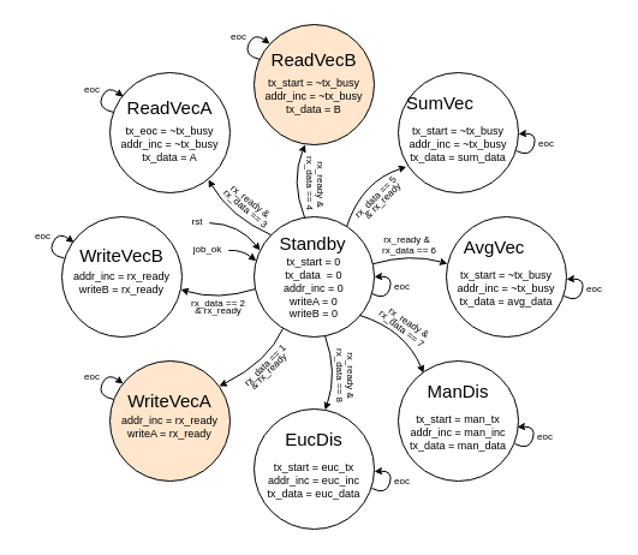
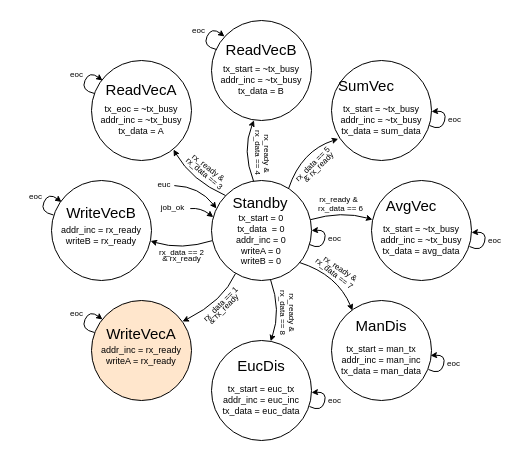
  <mxCell id="0" />
  <mxCell id="1" parent="0" />
  <mxCell id="2" value="tx_start = 0&lt;br style=&quot;font-size: 9px;&quot;&gt;tx_data&amp;nbsp; = 0&lt;br style=&quot;font-size: 9px;&quot;&gt;addr_inc = 0&lt;br style=&quot;font-size: 9px;&quot;&gt;writeA = 0&lt;br style=&quot;font-size: 9px;&quot;&gt;writeB = 0&lt;br style=&quot;font-size: 9px;&quot;&gt;&amp;nbsp;" style="ellipse;whiteSpace=wrap;html=1;aspect=fixed;fontSize=9;verticalAlign=bottom;" parent="1" vertex="1"><mxGeometry x="211" y="180" width="100" height="100" as="geometry" /></mxCell>
  <mxCell id="3" value="&lt;br style=&quot;font-size: 9px;&quot;&gt;addr_inc = rx_ready&lt;br style=&quot;font-size: 9px;&quot;&gt;writeA = rx_ready" style="ellipse;whiteSpace=wrap;html=1;aspect=fixed;fontSize=9;verticalAlign=middle;fillColor=#ffe6cc;" parent="1" vertex="1"><mxGeometry x="91" y="300" width="100" height="100" as="geometry" /></mxCell>
  <mxCell id="4" value="&lt;br style=&quot;font-size: 9px;&quot;&gt;addr_inc = rx_ready&lt;br style=&quot;font-size: 9px;&quot;&gt;writeB = rx_ready" style="ellipse;whiteSpace=wrap;html=1;aspect=fixed;fontSize=9;verticalAlign=middle;" parent="1" vertex="1"><mxGeometry x="51" y="180" width="100" height="100" as="geometry" /></mxCell>
  <mxCell id="5" value="tx_eoc = ~tx_busy&lt;br style=&quot;font-size: 9px;&quot;&gt;addr_inc = ~tx_busy&lt;br style=&quot;font-size: 9px;&quot;&gt;tx_data = A&lt;br style=&quot;font-size: 9px;&quot;&gt;&lt;br style=&quot;font-size: 9px;&quot;&gt;&amp;nbsp;" style="ellipse;whiteSpace=wrap;html=1;aspect=fixed;fontSize=9;verticalAlign=bottom;" parent="1" vertex="1"><mxGeometry x="91" y="60" width="100" height="100" as="geometry" /></mxCell>
- <mxCell id="6" value="tx_start = ~tx_busy&lt;br style=&quot;font-size: 9px;&quot;&gt;addr_inc = ~tx_busy&lt;br style=&quot;font-size: 9px;&quot;&gt;tx_data = B&lt;br style=&quot;font-size: 9px;&quot;&gt;&lt;br style=&quot;font-size: 9px;&quot;&gt;&amp;nbsp;" style="ellipse;whiteSpace=wrap;html=1;aspect=fixed;fontSize=9;verticalAlign=bottom;fillColor=#ffe6cc;" parent="1" vertex="1"><mxGeometry x="211" y="20" width="100" height="100" as="geometry" /></mxCell>
+ <mxCell id="6" value="tx_start = ~tx_busy&lt;br style=&quot;font-size: 9px;&quot;&gt;addr_inc = ~tx_busy&lt;br style=&quot;font-size: 9px;&quot;&gt;tx_data = B&lt;br style=&quot;font-size: 9px;&quot;&gt;&lt;br style=&quot;font-size: 9px;&quot;&gt;&amp;nbsp;" style="ellipse;whiteSpace=wrap;html=1;aspect=fixed;fontSize=9;verticalAlign=bottom;" parent="1" vertex="1"><mxGeometry x="211" y="20" width="100" height="100" as="geometry" /></mxCell>
  <mxCell id="7" value="tx_start = ~tx_busy&lt;br style=&quot;font-size: 9px;&quot;&gt;addr_inc = ~tx_busy&lt;br style=&quot;font-size: 9px;&quot;&gt;tx_data = sum_data&lt;br style=&quot;font-size: 9px;&quot;&gt;&lt;br style=&quot;font-size: 9px;&quot;&gt;&amp;nbsp;" style="ellipse;whiteSpace=wrap;html=1;aspect=fixed;fontSize=9;verticalAlign=bottom;" parent="1" vertex="1"><mxGeometry x="331" y="60" width="100" height="100" as="geometry" /></mxCell>
  <mxCell id="8" value="tx_start = ~tx_busy&lt;br style=&quot;font-size: 9px;&quot;&gt;addr_inc = ~tx_busy&lt;br style=&quot;font-size: 9px;&quot;&gt;tx_data = avg_data&lt;br style=&quot;font-size: 9px;&quot;&gt;&lt;br style=&quot;font-size: 9px;&quot;&gt;&amp;nbsp;" style="ellipse;whiteSpace=wrap;html=1;aspect=fixed;fontSize=9;verticalAlign=bottom;" parent="1" vertex="1"><mxGeometry x="371" y="180" width="100" height="100" as="geometry" /></mxCell>
  <mxCell id="9" value="tx_start = man_tx&lt;br style=&quot;font-size: 9px;&quot;&gt;addr_inc = man_inc&lt;br style=&quot;font-size: 9px;&quot;&gt;tx_data = man_data&lt;br&gt;&amp;nbsp;&lt;br&gt;&amp;nbsp;" style="ellipse;whiteSpace=wrap;html=1;aspect=fixed;fontSize=9;verticalAlign=bottom;" parent="1" vertex="1"><mxGeometry x="331" y="300" width="100" height="100" as="geometry" /></mxCell>
  <mxCell id="10" value="tx_start = euc_tx&lt;br style=&quot;font-size: 9px;&quot;&gt;addr_inc = euc_inc&lt;br style=&quot;font-size: 9px;&quot;&gt;tx_data = euc_data&lt;br style=&quot;font-size: 9px;&quot;&gt;&lt;br style=&quot;font-size: 9px;&quot;&gt;&amp;nbsp;" style="ellipse;whiteSpace=wrap;html=1;aspect=fixed;fontSize=9;verticalAlign=bottom;" parent="1" vertex="1"><mxGeometry x="211" y="340" width="100" height="100" as="geometry" /></mxCell>
  <mxCell id="11" value="WriteVecA" style="text;html=1;strokeColor=none;fillColor=none;align=center;verticalAlign=middle;whiteSpace=wrap;rounded=0;fontSize=15;" parent="1" vertex="1"><mxGeometry x="111" y="318" width="60" height="30" as="geometry" /></mxCell>
  <mxCell id="12" value="WriteVecB" style="text;html=1;strokeColor=none;fillColor=none;align=center;verticalAlign=middle;whiteSpace=wrap;rounded=0;fontSize=15;" parent="1" vertex="1"><mxGeometry x="71" y="197" width="60" height="30" as="geometry" /></mxCell>
  <mxCell id="13" value="ReadVecA" style="text;html=1;strokeColor=none;fillColor=none;align=center;verticalAlign=middle;whiteSpace=wrap;rounded=0;fontSize=15;" parent="1" vertex="1"><mxGeometry x="111" y="74" width="60" height="30" as="geometry" /></mxCell>
  <mxCell id="14" value="ReadVecB" style="text;html=1;strokeColor=none;fillColor=none;align=center;verticalAlign=middle;whiteSpace=wrap;rounded=0;fontSize=15;" parent="1" vertex="1"><mxGeometry x="231" y="34" width="60" height="30" as="geometry" /></mxCell>
  <mxCell id="15" value="SumVec" style="text;html=1;strokeColor=none;fillColor=none;align=center;verticalAlign=middle;whiteSpace=wrap;rounded=0;fontSize=15;" parent="1" vertex="1"><mxGeometry x="336" y="70" width="60" height="30" as="geometry" /></mxCell>
  <mxCell id="16" value="AvgVec" style="text;html=1;strokeColor=none;fillColor=none;align=center;verticalAlign=middle;whiteSpace=wrap;rounded=0;fontSize=15;" parent="1" vertex="1"><mxGeometry x="381" y="190" width="60" height="30" as="geometry" /></mxCell>
  <mxCell id="17" value="EucDis" style="text;html=1;strokeColor=none;fillColor=none;align=center;verticalAlign=middle;whiteSpace=wrap;rounded=0;fontSize=15;" parent="1" vertex="1"><mxGeometry x="231" y="350" width="60" height="30" as="geometry" /></mxCell>
  <mxCell id="18" value="ManDis" style="text;html=1;strokeColor=none;fillColor=none;align=center;verticalAlign=middle;whiteSpace=wrap;rounded=0;fontSize=15;" parent="1" vertex="1"><mxGeometry x="351" y="310" width="60" height="30" as="geometry" /></mxCell>
  <mxCell id="19" value="" style="endArrow=classic;html=1;curved=1;entryX=0.049;entryY=0.28;entryDx=0;entryDy=0;entryPerimeter=0;endSize=4;startSize=4;exitX=0.991;exitY=0.554;exitDx=0;exitDy=0;exitPerimeter=0;" parent="1" source="20" target="2" edge="1"><mxGeometry width="50" height="50" relative="1" as="geometry"><mxPoint x="190" y="194" as="sourcePoint" /><mxPoint x="231" y="220" as="targetPoint" /><Array as="points"><mxPoint x="199" y="186" /></Array></mxGeometry></mxCell>
- <mxCell id="20" value="rst" style="text;html=1;strokeColor=none;fillColor=none;align=center;verticalAlign=middle;whiteSpace=wrap;rounded=0;fontSize=8;" parent="1" vertex="1"><mxGeometry x="154" y="174" width="20" height="20" as="geometry" /></mxCell>
+ <mxCell id="20" value="euc" style="text;html=1;strokeColor=none;fillColor=none;align=center;verticalAlign=middle;whiteSpace=wrap;rounded=0;fontSize=8;" parent="1" vertex="1"><mxGeometry x="154" y="174" width="20" height="20" as="geometry" /></mxCell>
  <mxCell id="21" value="" style="endArrow=classic;html=1;startSize=4;endSize=4;curved=1;entryX=0.99;entryY=0.605;entryDx=0;entryDy=0;entryPerimeter=0;exitX=0.006;exitY=0.602;exitDx=0;exitDy=0;exitPerimeter=0;" parent="1" source="2" target="4" edge="1"><mxGeometry width="50" height="50" relative="1" as="geometry"><mxPoint x="159.8" y="229.2" as="sourcePoint" /><mxPoint x="221.9" y="229.1" as="targetPoint" /><Array as="points"><mxPoint x="181" y="250" /></Array></mxGeometry></mxCell>
  <mxCell id="22" value="" style="endArrow=classic;html=1;startSize=4;endSize=4;curved=1;entryX=0.009;entryY=0.391;entryDx=0;entryDy=0;entryPerimeter=0;exitX=0.988;exitY=0.392;exitDx=0;exitDy=0;exitPerimeter=0;" parent="1" edge="1"><mxGeometry width="50" height="50" relative="1" as="geometry"><mxPoint x="309.9" y="219.2" as="sourcePoint" /><mxPoint x="372" y="219.1" as="targetPoint" /><Array as="points"><mxPoint x="341.1" y="210" /></Array></mxGeometry></mxCell>
  <mxCell id="23" value="" style="endArrow=classic;html=1;startSize=4;endSize=4;curved=1;" parent="1" edge="1"><mxGeometry width="50" height="50" relative="1" as="geometry"><mxPoint x="225" y="195" as="sourcePoint" /><mxPoint x="173" y="149" as="targetPoint" /><Array as="points"><mxPoint x="191" y="180" /></Array></mxGeometry></mxCell>
  <mxCell id="24" value="" style="endArrow=classic;html=1;startSize=4;endSize=4;curved=1;" parent="1" edge="1"><mxGeometry width="50" height="50" relative="1" as="geometry"><mxPoint x="299" y="262" as="sourcePoint" /><mxPoint x="352" y="310" as="targetPoint" /><Array as="points"><mxPoint x="337" y="274" /></Array></mxGeometry></mxCell>
  <mxCell id="25" value="" style="endArrow=classic;html=1;startSize=4;endSize=4;curved=1;exitX=0.421;exitY=0.008;exitDx=0;exitDy=0;exitPerimeter=0;entryX=0.425;entryY=0.998;entryDx=0;entryDy=0;entryPerimeter=0;" parent="1" source="2" target="6" edge="1"><mxGeometry width="50" height="50" relative="1" as="geometry"><mxPoint x="253" y="180" as="sourcePoint" /><mxPoint x="254" y="120" as="targetPoint" /><Array as="points"><mxPoint x="241" y="150" /></Array></mxGeometry></mxCell>
  <mxCell id="26" value="" style="endArrow=classic;html=1;startSize=4;endSize=4;curved=1;entryX=0.591;entryY=0.008;entryDx=0;entryDy=0;entryPerimeter=0;" parent="1" edge="1"><mxGeometry width="50" height="50" relative="1" as="geometry"><mxPoint x="270" y="279" as="sourcePoint" /><mxPoint x="270.1" y="340.8" as="targetPoint" /><Array as="points"><mxPoint x="281" y="310" /></Array></mxGeometry></mxCell>
  <mxCell id="27" value="" style="endArrow=classic;html=1;startSize=4;endSize=4;curved=1;entryX=0.068;entryY=0.784;entryDx=0;entryDy=0;entryPerimeter=0;exitX=0.772;exitY=0.077;exitDx=0;exitDy=0;exitPerimeter=0;" parent="1" source="2" target="7" edge="1"><mxGeometry width="50" height="50" relative="1" as="geometry"><mxPoint x="261" y="230" as="sourcePoint" /><mxPoint x="311" y="180" as="targetPoint" /><Array as="points"><mxPoint x="301" y="150" /></Array></mxGeometry></mxCell>
  <mxCell id="28" value="Standby" style="text;html=1;strokeColor=none;fillColor=none;align=center;verticalAlign=middle;whiteSpace=wrap;rounded=0;fontSize=15;" parent="1" vertex="1"><mxGeometry x="230" y="187" width="60" height="30" as="geometry" /></mxCell>
  <mxCell id="29" value="" style="endArrow=classic;html=1;startSize=4;endSize=4;curved=1;" parent="1" edge="1"><mxGeometry width="50" height="50" relative="1" as="geometry"><mxPoint x="235" y="273" as="sourcePoint" /><mxPoint x="182" y="321" as="targetPoint" /><Array as="points"><mxPoint x="222.8" y="300.6" /></Array></mxGeometry></mxCell>
  <mxCell id="30" value="rx_data == 2" style="text;html=1;align=center;verticalAlign=middle;resizable=0;points=[];autosize=1;strokeColor=none;fillColor=none;fontSize=8;" parent="1" vertex="1"><mxGeometry x="151" y="242" width="60" height="20" as="geometry" /></mxCell>
  <mxCell id="31" value="rx_data == 1" style="text;html=1;align=center;verticalAlign=middle;resizable=0;points=[];autosize=1;strokeColor=none;fillColor=none;fontSize=8;rotation=-45;" parent="1" vertex="1"><mxGeometry x="190" y="294" width="60" height="20" as="geometry" /></mxCell>
  <mxCell id="32" value="rx_data == 3" style="text;html=1;align=center;verticalAlign=middle;resizable=0;points=[];autosize=1;strokeColor=none;fillColor=none;fontSize=8;rotation=40;" parent="1" vertex="1"><mxGeometry x="174" y="163" width="60" height="20" as="geometry" /></mxCell>
  <mxCell id="33" value="" style="endArrow=classic;html=1;curved=1;endSize=4;startSize=4;exitX=0.991;exitY=0.554;exitDx=0;exitDy=0;exitPerimeter=0;entryX=0.018;entryY=0.366;entryDx=0;entryDy=0;entryPerimeter=0;" parent="1" source="34" target="2" edge="1"><mxGeometry width="50" height="50" relative="1" as="geometry"><mxPoint x="185.1" y="214" as="sourcePoint" /><mxPoint x="212" y="217" as="targetPoint" /><Array as="points"><mxPoint x="200" y="207" /></Array></mxGeometry></mxCell>
  <mxCell id="34" value="job_ok" style="text;html=1;strokeColor=none;fillColor=none;align=center;verticalAlign=middle;whiteSpace=wrap;rounded=0;fontSize=8;" parent="1" vertex="1"><mxGeometry x="155" y="197" width="35.1" height="20" as="geometry" /></mxCell>
  <mxCell id="35" value="rx_data == 4" style="text;html=1;align=center;verticalAlign=middle;resizable=0;points=[];autosize=1;strokeColor=none;fillColor=none;fontSize=8;rotation=90;" parent="1" vertex="1"><mxGeometry x="228" y="142" width="60" height="20" as="geometry" /></mxCell>
  <mxCell id="36" value="rx_data == 5" style="text;html=1;align=center;verticalAlign=middle;resizable=0;points=[];autosize=1;strokeColor=none;fillColor=none;fontSize=8;rotation=-45;" parent="1" vertex="1"><mxGeometry x="282" y="154" width="60" height="20" as="geometry" /></mxCell>
  <mxCell id="37" value="rx_data == 6" style="text;html=1;align=center;verticalAlign=middle;resizable=0;points=[];autosize=1;strokeColor=none;fillColor=none;fontSize=8;rotation=0;" parent="1" vertex="1"><mxGeometry x="310" y="198" width="60" height="20" as="geometry" /></mxCell>
  <mxCell id="38" value="rx_data == 7" style="text;html=1;align=center;verticalAlign=middle;resizable=0;points=[];autosize=1;strokeColor=none;fillColor=none;fontSize=8;rotation=38;" parent="1" vertex="1"><mxGeometry x="304" y="263" width="60" height="20" as="geometry" /></mxCell>
  <mxCell id="39" value="rx_data == 8" style="text;html=1;align=center;verticalAlign=middle;resizable=0;points=[];autosize=1;strokeColor=none;fillColor=none;fontSize=8;rotation=90;" parent="1" vertex="1"><mxGeometry x="253" y="302" width="60" height="20" as="geometry" /></mxCell>
  <mxCell id="40" value="" style="endArrow=classic;html=1;fontSize=10;startSize=4;endSize=4;curved=1;entryX=1;entryY=0.5;entryDx=0;entryDy=0;" parent="1" target="2" edge="1"><mxGeometry width="50" height="50" relative="1" as="geometry"><mxPoint x="309" y="244" as="sourcePoint" /><mxPoint x="291" y="230" as="targetPoint" /><Array as="points"><mxPoint x="321" y="250" /><mxPoint x="327" y="229" /></Array></mxGeometry></mxCell>
  <mxCell id="41" value="eoc" style="text;html=1;align=center;verticalAlign=middle;resizable=0;points=[];autosize=1;strokeColor=none;fillColor=none;fontSize=8;rotation=0;" parent="1" vertex="1"><mxGeometry x="319" y="228" width="30" height="20" as="geometry" /></mxCell>
  <mxCell id="42" value="&amp;amp; rx_ready" style="text;html=1;align=center;verticalAlign=middle;resizable=0;points=[];autosize=1;strokeColor=none;fillColor=none;fontSize=8;" parent="1" vertex="1"><mxGeometry x="156" y="248" width="50" height="20" as="geometry" /></mxCell>
  <mxCell id="43" value="&amp;amp; rx_ready" style="text;html=1;align=center;verticalAlign=middle;resizable=0;points=[];autosize=1;strokeColor=none;fillColor=none;fontSize=8;rotation=-45;" parent="1" vertex="1"><mxGeometry x="198" y="299" width="50" height="20" as="geometry" /></mxCell>
  <mxCell id="44" value="rx_ready &amp;amp;" style="text;html=1;align=center;verticalAlign=middle;resizable=0;points=[];autosize=1;strokeColor=none;fillColor=none;fontSize=8;rotation=90;" parent="1" vertex="1"><mxGeometry x="267" y="302" width="50" height="20" as="geometry" /></mxCell>
  <mxCell id="45" value="rx_ready &amp;amp;" style="text;html=1;align=center;verticalAlign=middle;resizable=0;points=[];autosize=1;strokeColor=none;fillColor=none;fontSize=8;rotation=34;" parent="1" vertex="1"><mxGeometry x="315" y="258" width="50" height="20" as="geometry" /></mxCell>
  <mxCell id="46" value="rx_ready &amp;amp;" style="text;html=1;align=center;verticalAlign=middle;resizable=0;points=[];autosize=1;strokeColor=none;fillColor=none;fontSize=8;rotation=0;" parent="1" vertex="1"><mxGeometry x="313" y="189" width="50" height="20" as="geometry" /></mxCell>
  <mxCell id="47" value="&amp;amp; rx_ready" style="text;html=1;align=center;verticalAlign=middle;resizable=0;points=[];autosize=1;strokeColor=none;fillColor=none;fontSize=8;rotation=-45;" parent="1" vertex="1"><mxGeometry x="293" y="157" width="50" height="20" as="geometry" /></mxCell>
  <mxCell id="48" value="rx_ready &amp;amp;" style="text;html=1;align=center;verticalAlign=middle;resizable=0;points=[];autosize=1;strokeColor=none;fillColor=none;fontSize=8;rotation=90;" parent="1" vertex="1"><mxGeometry x="242" y="143" width="50" height="20" as="geometry" /></mxCell>
  <mxCell id="49" value="rx_ready &amp;amp;" style="text;html=1;align=center;verticalAlign=middle;resizable=0;points=[];autosize=1;strokeColor=none;fillColor=none;fontSize=8;rotation=38;" parent="1" vertex="1"><mxGeometry x="183" y="157" width="50" height="20" as="geometry" /></mxCell>
  <mxCell id="50" value="" style="endArrow=classic;html=1;fontSize=10;startSize=4;endSize=4;curved=1;entryX=1;entryY=0.5;entryDx=0;entryDy=0;" edge="1" parent="1"><mxGeometry width="50" height="50" relative="1" as="geometry"><mxPoint x="469" y="246" as="sourcePoint" /><mxPoint x="471" y="232" as="targetPoint" /><Array as="points"><mxPoint x="481" y="252" /><mxPoint x="487" y="231" /></Array></mxGeometry></mxCell>
  <mxCell id="51" value="eoc" style="text;html=1;align=center;verticalAlign=middle;resizable=0;points=[];autosize=1;strokeColor=none;fillColor=none;fontSize=8;rotation=0;" vertex="1" parent="1"><mxGeometry x="479" y="230" width="30" height="20" as="geometry" /></mxCell>
  <mxCell id="52" value="" style="endArrow=classic;html=1;fontSize=10;startSize=4;endSize=4;curved=1;entryX=1;entryY=0.5;entryDx=0;entryDy=0;" edge="1" parent="1"><mxGeometry width="50" height="50" relative="1" as="geometry"><mxPoint x="429" y="125" as="sourcePoint" /><mxPoint x="431" y="111" as="targetPoint" /><Array as="points"><mxPoint x="441" y="131" /><mxPoint x="447" y="110" /></Array></mxGeometry></mxCell>
  <mxCell id="53" value="eoc" style="text;html=1;align=center;verticalAlign=middle;resizable=0;points=[];autosize=1;strokeColor=none;fillColor=none;fontSize=8;rotation=0;" vertex="1" parent="1"><mxGeometry x="439" y="109" width="30" height="20" as="geometry" /></mxCell>
  <mxCell id="54" value="" style="endArrow=classic;html=1;fontSize=10;startSize=4;endSize=4;curved=1;entryX=1;entryY=0.5;entryDx=0;entryDy=0;" edge="1" parent="1"><mxGeometry width="50" height="50" relative="1" as="geometry"><mxPoint x="428" y="369" as="sourcePoint" /><mxPoint x="430" y="355" as="targetPoint" /><Array as="points"><mxPoint x="440" y="375" /><mxPoint x="446" y="354" /></Array></mxGeometry></mxCell>
  <mxCell id="55" value="eoc" style="text;html=1;align=center;verticalAlign=middle;resizable=0;points=[];autosize=1;strokeColor=none;fillColor=none;fontSize=8;rotation=0;" vertex="1" parent="1"><mxGeometry x="438" y="353" width="30" height="20" as="geometry" /></mxCell>
  <mxCell id="56" value="" style="endArrow=classic;html=1;fontSize=10;startSize=4;endSize=4;curved=1;entryX=1;entryY=0.5;entryDx=0;entryDy=0;" edge="1" parent="1"><mxGeometry width="50" height="50" relative="1" as="geometry"><mxPoint x="309" y="406" as="sourcePoint" /><mxPoint x="311" y="392" as="targetPoint" /><Array as="points"><mxPoint x="321" y="412" /><mxPoint x="327" y="391" /></Array></mxGeometry></mxCell>
  <mxCell id="57" value="eoc" style="text;html=1;align=center;verticalAlign=middle;resizable=0;points=[];autosize=1;strokeColor=none;fillColor=none;fontSize=8;rotation=0;" vertex="1" parent="1"><mxGeometry x="319" y="390" width="30" height="20" as="geometry" /></mxCell>
  <mxCell id="58" value="" style="endArrow=classic;html=1;fontSize=10;startSize=4;endSize=4;curved=1;" edge="1" parent="1"><mxGeometry width="50" height="50" relative="1" as="geometry"><mxPoint x="216" y="49" as="sourcePoint" /><mxPoint x="224" y="36" as="targetPoint" /><Array as="points"><mxPoint x="202" y="46" /><mxPoint x="211" y="26" /></Array></mxGeometry></mxCell>
  <mxCell id="59" value="eoc" style="text;html=1;align=center;verticalAlign=middle;resizable=0;points=[];autosize=1;strokeColor=none;fillColor=none;fontSize=8;rotation=0;" vertex="1" parent="1"><mxGeometry x="183" y="20" width="30" height="20" as="geometry" /></mxCell>
  <mxCell id="60" value="" style="endArrow=classic;html=1;fontSize=10;startSize=4;endSize=4;curved=1;" edge="1" parent="1"><mxGeometry width="50" height="50" relative="1" as="geometry"><mxPoint x="94" y="93" as="sourcePoint" /><mxPoint x="102" y="80" as="targetPoint" /><Array as="points"><mxPoint x="80" y="90" /><mxPoint x="89" y="70" /></Array></mxGeometry></mxCell>
  <mxCell id="61" value="eoc" style="text;html=1;align=center;verticalAlign=middle;resizable=0;points=[];autosize=1;strokeColor=none;fillColor=none;fontSize=8;rotation=0;" vertex="1" parent="1"><mxGeometry x="61" y="64" width="30" height="20" as="geometry" /></mxCell>
  <mxCell id="62" value="" style="endArrow=classic;html=1;fontSize=10;startSize=4;endSize=4;curved=1;" edge="1" parent="1"><mxGeometry width="50" height="50" relative="1" as="geometry"><mxPoint x="53" y="214.5" as="sourcePoint" /><mxPoint x="61" y="201.5" as="targetPoint" /><Array as="points"><mxPoint x="39" y="211.5" /><mxPoint x="48" y="191.5" /></Array></mxGeometry></mxCell>
  <mxCell id="63" value="eoc" style="text;html=1;align=center;verticalAlign=middle;resizable=0;points=[];autosize=1;strokeColor=none;fillColor=none;fontSize=8;rotation=0;" vertex="1" parent="1"><mxGeometry x="20" y="185.5" width="30" height="20" as="geometry" /></mxCell>
  <mxCell id="64" value="" style="endArrow=classic;html=1;fontSize=10;startSize=4;endSize=4;curved=1;" edge="1" parent="1"><mxGeometry width="50" height="50" relative="1" as="geometry"><mxPoint x="94" y="332" as="sourcePoint" /><mxPoint x="102" y="319" as="targetPoint" /><Array as="points"><mxPoint x="80" y="329" /><mxPoint x="89" y="309" /></Array></mxGeometry></mxCell>
  <mxCell id="65" value="eoc" style="text;html=1;align=center;verticalAlign=middle;resizable=0;points=[];autosize=1;strokeColor=none;fillColor=none;fontSize=8;rotation=0;" vertex="1" parent="1"><mxGeometry x="61" y="303" width="30" height="20" as="geometry" /></mxCell>
